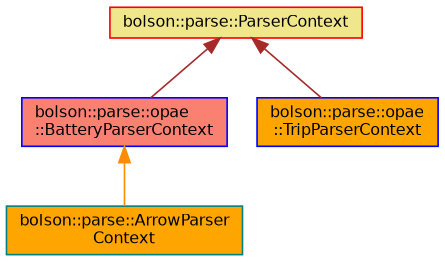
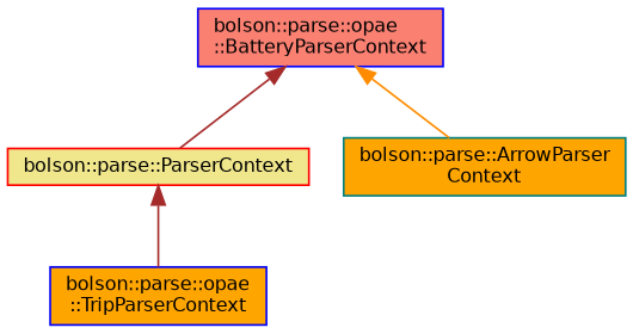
  digraph {
    rankdir=TB
    node [color=blue fillcolor=orange fontname=Helvetica fontsize=10 shape=record style=filled]
    edge [color=brown dir=back fontname=Helvetica fontsize=10 labelfontname=Helvetica labelfontsize=10 style=solid]
    n1 [color=red fillcolor=khaki height=0.2 label="bolson::parse::ParserContext" width=0.4]
    n2 [fillcolor=salmon height=0.2 label="bolson::parse::opae\l::BatteryParserContext" width=0.4]
    n3 [height=0.2 label="bolson::parse::opae\l::TripParserContext" width=0.4]
    n4 [color=teal height=0.2 label="bolson::parse::ArrowParser\lContext" width=0.4]
-   n1 -> n2
+   n2 -> n1
    n1 -> n3
    n2 -> n4 [color=darkorange]
  }
